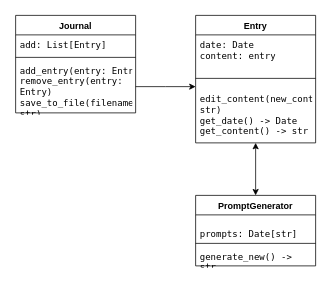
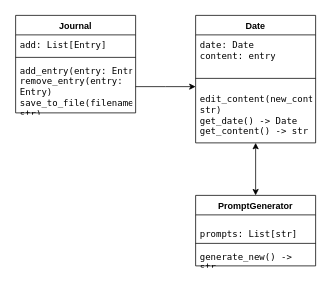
  <mxCell id="0" />
  <mxCell id="1" parent="0" />
  <mxCell id="2" value="Journal" style="swimlane;fontStyle=1;align=center;verticalAlign=top;childLayout=stackLayout;horizontal=1;startSize=26;horizontalStack=0;resizeParent=1;resizeParentMax=0;resizeLast=0;collapsible=1;marginBottom=0;whiteSpace=wrap;html=1;" vertex="1" parent="1"><mxGeometry x="20" y="20" width="160" height="130" as="geometry" /></mxCell>
  <mxCell id="3" value="&lt;code&gt;add: List[Entry]&lt;/code&gt;" style="text;strokeColor=none;fillColor=none;align=left;verticalAlign=top;spacingLeft=4;spacingRight=4;overflow=hidden;rotatable=0;points=[[0,0.5],[1,0.5]];portConstraint=eastwest;whiteSpace=wrap;html=1;" vertex="1" parent="2"><mxGeometry y="26" width="160" height="26" as="geometry" /></mxCell>
  <mxCell id="4" value="" style="line;strokeWidth=1;fillColor=none;align=left;verticalAlign=middle;spacingTop=-1;spacingLeft=3;spacingRight=3;rotatable=0;labelPosition=right;points=[];portConstraint=eastwest;strokeColor=inherit;" vertex="1" parent="2"><mxGeometry y="52" width="160" height="8" as="geometry" /></mxCell>
  <mxCell id="5" style="edgeStyle=orthogonalEdgeStyle;rounded=0;orthogonalLoop=1;jettySize=auto;html=1;" edge="1" parent="2" source="6"><mxGeometry relative="1" as="geometry"><mxPoint x="240" y="95" as="targetPoint" /></mxGeometry></mxCell>
  <mxCell id="6" value="&lt;code&gt;add_entry(entry: Entry)&lt;/code&gt;&lt;br&gt;&lt;code&gt;remove_entry(entry: Entry)&lt;/code&gt;&lt;br&gt;&lt;code&gt;save_to_file(filename: str)&lt;/code&gt;&lt;br&gt;&lt;code&gt;load_from_file(filename: str)&lt;/code&gt;" style="text;strokeColor=none;fillColor=none;align=left;verticalAlign=top;spacingLeft=4;spacingRight=4;overflow=hidden;rotatable=0;points=[[0,0.5],[1,0.5]];portConstraint=eastwest;whiteSpace=wrap;html=1;" vertex="1" parent="2"><mxGeometry y="60" width="160" height="70" as="geometry" /></mxCell>
- <mxCell id="7" value="Entry" style="swimlane;fontStyle=1;align=center;verticalAlign=top;childLayout=stackLayout;horizontal=1;startSize=26;horizontalStack=0;resizeParent=1;resizeParentMax=0;resizeLast=0;collapsible=1;marginBottom=0;whiteSpace=wrap;html=1;" vertex="1" parent="1"><mxGeometry x="260" y="20" width="160" height="170" as="geometry" /></mxCell>
+ <mxCell id="7" value="Date" style="swimlane;fontStyle=1;align=center;verticalAlign=top;childLayout=stackLayout;horizontal=1;startSize=26;horizontalStack=0;resizeParent=1;resizeParentMax=0;resizeLast=0;collapsible=1;marginBottom=0;whiteSpace=wrap;html=1;" vertex="1" parent="1"><mxGeometry x="260" y="20" width="160" height="170" as="geometry" /></mxCell>
  <mxCell id="8" value="&lt;code&gt;date: Date&lt;/code&gt;&lt;br&gt;&lt;code&gt;content: entry&lt;/code&gt;" style="text;strokeColor=none;fillColor=none;align=left;verticalAlign=top;spacingLeft=4;spacingRight=4;overflow=hidden;rotatable=0;points=[[0,0.5],[1,0.5]];portConstraint=eastwest;whiteSpace=wrap;html=1;" vertex="1" parent="7"><mxGeometry y="26" width="160" height="44" as="geometry" /></mxCell>
  <mxCell id="9" value="" style="line;strokeWidth=1;fillColor=none;align=left;verticalAlign=middle;spacingTop=-1;spacingLeft=3;spacingRight=3;rotatable=0;labelPosition=right;points=[];portConstraint=eastwest;strokeColor=inherit;" vertex="1" parent="7"><mxGeometry y="70" width="160" height="28" as="geometry" /></mxCell>
  <mxCell id="10" value="&lt;code&gt;edit_content(new_content: str)&lt;/code&gt;&lt;br&gt;&lt;code&gt;get_date() -&amp;gt; Date&lt;/code&gt;&lt;br&gt;&lt;code&gt;get_content() -&amp;gt; str&lt;/code&gt;" style="text;strokeColor=none;fillColor=none;align=left;verticalAlign=top;spacingLeft=4;spacingRight=4;overflow=hidden;rotatable=0;points=[[0,0.5],[1,0.5]];portConstraint=eastwest;whiteSpace=wrap;html=1;" vertex="1" parent="7"><mxGeometry y="98" width="160" height="72" as="geometry" /></mxCell>
  <mxCell id="11" value="&lt;div&gt;PromptGenerator&lt;/div&gt;" style="swimlane;fontStyle=1;align=center;verticalAlign=top;childLayout=stackLayout;horizontal=1;startSize=26;horizontalStack=0;resizeParent=1;resizeParentMax=0;resizeLast=0;collapsible=1;marginBottom=0;whiteSpace=wrap;html=1;" vertex="1" parent="1"><mxGeometry x="260" y="260" width="160" height="94" as="geometry" /></mxCell>
- <mxCell id="12" value="&lt;pre&gt;&lt;code class=&quot;!whitespace-pre hljs language-plaintext&quot;&gt;prompts: Date[str]&lt;/code&gt;&lt;/pre&gt;" style="text;strokeColor=none;fillColor=none;align=left;verticalAlign=top;spacingLeft=4;spacingRight=4;overflow=hidden;rotatable=0;points=[[0,0.5],[1,0.5]];portConstraint=eastwest;whiteSpace=wrap;html=1;" vertex="1" parent="11"><mxGeometry y="26" width="160" height="34" as="geometry" /></mxCell>
+ <mxCell id="12" value="&lt;pre&gt;&lt;code class=&quot;!whitespace-pre hljs language-plaintext&quot;&gt;prompts: List[str]&lt;/code&gt;&lt;/pre&gt;" style="text;strokeColor=none;fillColor=none;align=left;verticalAlign=top;spacingLeft=4;spacingRight=4;overflow=hidden;rotatable=0;points=[[0,0.5],[1,0.5]];portConstraint=eastwest;whiteSpace=wrap;html=1;" vertex="1" parent="11"><mxGeometry y="26" width="160" height="34" as="geometry" /></mxCell>
  <mxCell id="13" value="" style="line;strokeWidth=1;fillColor=none;align=left;verticalAlign=middle;spacingTop=-1;spacingLeft=3;spacingRight=3;rotatable=0;labelPosition=right;points=[];portConstraint=eastwest;strokeColor=inherit;" vertex="1" parent="11"><mxGeometry y="60" width="160" height="8" as="geometry" /></mxCell>
  <mxCell id="14" value="&lt;code&gt;generate_new() -&amp;gt; str&lt;/code&gt;" style="text;strokeColor=none;fillColor=none;align=left;verticalAlign=top;spacingLeft=4;spacingRight=4;overflow=hidden;rotatable=0;points=[[0,0.5],[1,0.5]];portConstraint=eastwest;whiteSpace=wrap;html=1;" vertex="1" parent="11"><mxGeometry y="68" width="160" height="26" as="geometry" /></mxCell>
  <mxCell id="15" value="" style="endArrow=classic;startArrow=classic;html=1;rounded=0;exitX=0.5;exitY=0;exitDx=0;exitDy=0;" edge="1" parent="1" source="11"><mxGeometry width="50" height="50" relative="1" as="geometry"><mxPoint x="300" y="250" as="sourcePoint" /><mxPoint x="340" y="190" as="targetPoint" /></mxGeometry></mxCell>
